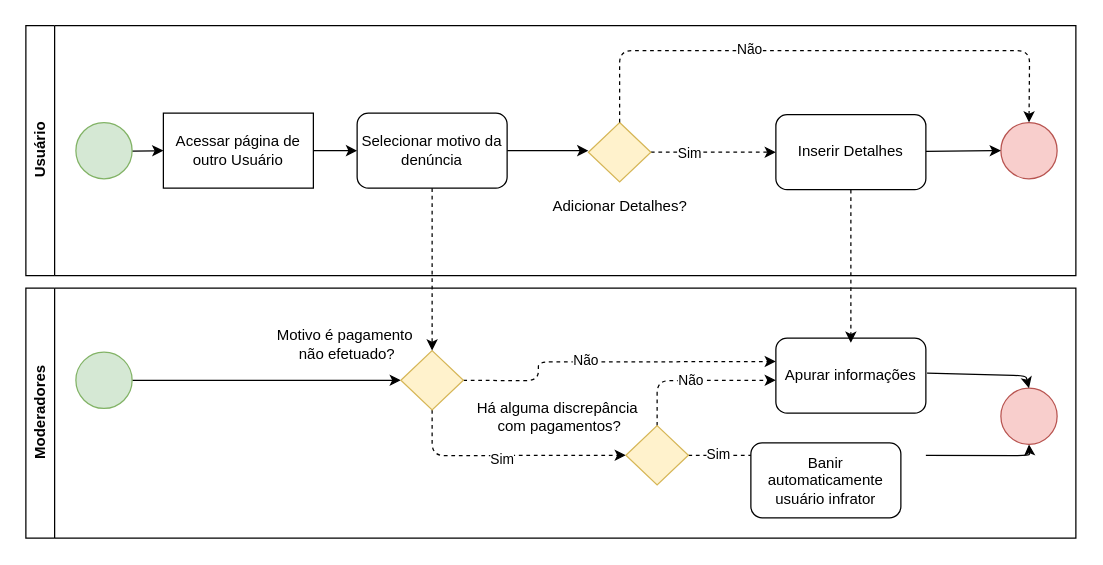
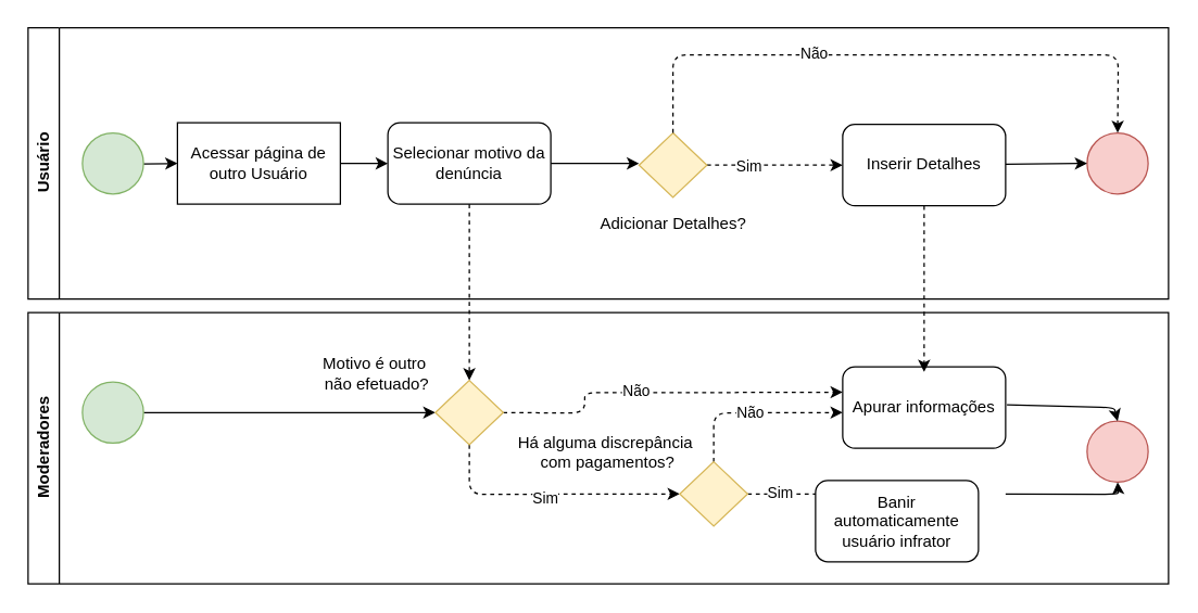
  <mxCell id="0" />
  <mxCell id="1" parent="0" />
  <mxCell id="2" value="Usuário" style="swimlane;horizontal=0;whiteSpace=wrap;html=1;" parent="1" vertex="1"><mxGeometry x="20" y="20" width="840" height="200" as="geometry" /></mxCell>
  <mxCell id="3" style="edgeStyle=none;html=1;entryX=0;entryY=0.5;entryDx=0;entryDy=0;" parent="2" source="4" target="7" edge="1"><mxGeometry relative="1" as="geometry" /></mxCell>
  <mxCell id="4" value="" style="ellipse;whiteSpace=wrap;html=1;aspect=fixed;fillColor=#d5e8d4;strokeColor=#82b366;" parent="2" vertex="1"><mxGeometry x="40" y="77.5" width="45" height="45" as="geometry" /></mxCell>
  <mxCell id="5" value="" style="ellipse;whiteSpace=wrap;html=1;aspect=fixed;fillColor=#f8cecc;strokeColor=#b85450;" parent="2" vertex="1"><mxGeometry x="780" y="77.5" width="45" height="45" as="geometry" /></mxCell>
  <mxCell id="6" style="edgeStyle=none;html=1;entryX=0;entryY=0.5;entryDx=0;entryDy=0;" parent="2" source="7" target="9" edge="1"><mxGeometry relative="1" as="geometry" /></mxCell>
  <mxCell id="7" value="Acessar página de outro Usuário" style="whiteSpace=wrap;html=1;rounded=0;" parent="2" vertex="1"><mxGeometry x="110" y="70" width="120" height="60" as="geometry" /></mxCell>
  <mxCell id="8" style="edgeStyle=none;html=1;entryX=0;entryY=0.5;entryDx=0;entryDy=0;" parent="2" source="9" edge="1"><mxGeometry relative="1" as="geometry"><mxPoint x="450" y="100" as="targetPoint" /></mxGeometry></mxCell>
  <mxCell id="9" value="Selecionar motivo da denúncia" style="rounded=1;whiteSpace=wrap;html=1;" parent="2" vertex="1"><mxGeometry x="265" y="70" width="120" height="60" as="geometry" /></mxCell>
  <mxCell id="10" style="edgeStyle=none;html=1;entryX=0;entryY=0.5;entryDx=0;entryDy=0;dashed=1;" parent="2" source="12" target="17" edge="1"><mxGeometry relative="1" as="geometry" /></mxCell>
  <mxCell id="11" value="Sim" style="edgeLabel;html=1;align=center;verticalAlign=middle;resizable=0;points=[];" parent="10" vertex="1" connectable="0"><mxGeometry x="-0.4" relative="1" as="geometry"><mxPoint as="offset" /></mxGeometry></mxCell>
  <mxCell id="12" value="" style="rhombus;whiteSpace=wrap;html=1;fillColor=#fff2cc;strokeColor=#d6b656;" parent="2" vertex="1"><mxGeometry x="450" y="77.5" width="50" height="47.5" as="geometry" /></mxCell>
  <mxCell id="13" value="Adicionar Detalhes?" style="text;html=1;align=center;verticalAlign=middle;resizable=0;points=[];autosize=1;strokeColor=none;fillColor=none;" parent="2" vertex="1"><mxGeometry x="410" y="130" width="130" height="30" as="geometry" /></mxCell>
  <mxCell id="14" style="edgeStyle=none;html=1;entryX=0.5;entryY=0;entryDx=0;entryDy=0;exitX=0.5;exitY=0;exitDx=0;exitDy=0;dashed=1;" parent="2" source="12" target="5" edge="1"><mxGeometry relative="1" as="geometry"><mxPoint x="475" y="40" as="targetPoint" /><Array as="points"><mxPoint x="475" y="20" /><mxPoint x="803" y="20" /></Array></mxGeometry></mxCell>
  <mxCell id="15" value="Não" style="edgeLabel;html=1;align=center;verticalAlign=middle;resizable=0;points=[];" parent="14" vertex="1" connectable="0"><mxGeometry x="-0.275" y="2" relative="1" as="geometry"><mxPoint as="offset" /></mxGeometry></mxCell>
  <mxCell id="16" style="edgeStyle=none;html=1;entryX=0;entryY=0.5;entryDx=0;entryDy=0;" parent="2" source="17" target="5" edge="1"><mxGeometry relative="1" as="geometry" /></mxCell>
  <mxCell id="17" value="Inserir Detalhes" style="rounded=1;whiteSpace=wrap;html=1;" parent="2" vertex="1"><mxGeometry x="600" y="71.25" width="120" height="60" as="geometry" /></mxCell>
  <mxCell id="18" value="Moderadores" style="swimlane;horizontal=0;whiteSpace=wrap;html=1;" parent="1" vertex="1"><mxGeometry x="20" y="230" width="840" height="200" as="geometry" /></mxCell>
  <mxCell id="19" style="edgeStyle=none;html=1;entryX=0;entryY=0.5;entryDx=0;entryDy=0;" parent="18" source="20" target="26" edge="1"><mxGeometry relative="1" as="geometry" /></mxCell>
  <mxCell id="20" value="" style="ellipse;whiteSpace=wrap;html=1;aspect=fixed;fillColor=#d5e8d4;strokeColor=#82b366;" parent="18" vertex="1"><mxGeometry x="40" y="51.25" width="45" height="45" as="geometry" /></mxCell>
  <mxCell id="21" value="" style="ellipse;whiteSpace=wrap;html=1;aspect=fixed;fillColor=#f8cecc;strokeColor=#b85450;" parent="18" vertex="1"><mxGeometry x="780" y="80" width="45" height="45" as="geometry" /></mxCell>
  <mxCell id="22" style="edgeStyle=none;html=1;entryX=0;entryY=0.5;entryDx=0;entryDy=0;dashed=1;" parent="18" source="26" target="32" edge="1"><mxGeometry relative="1" as="geometry"><Array as="points"><mxPoint x="325" y="134" /></Array></mxGeometry></mxCell>
  <mxCell id="23" value="Sim" style="edgeLabel;html=1;align=center;verticalAlign=middle;resizable=0;points=[];" parent="22" vertex="1" connectable="0"><mxGeometry x="-0.038" y="-3" relative="1" as="geometry"><mxPoint as="offset" /></mxGeometry></mxCell>
  <mxCell id="24" style="edgeStyle=none;html=1;entryX=0;entryY=0.25;entryDx=0;entryDy=0;dashed=1;" parent="18" source="26" edge="1"><mxGeometry relative="1" as="geometry"><Array as="points"><mxPoint x="410" y="74" /><mxPoint x="410" y="59" /><mxPoint x="470" y="59" /></Array><mxPoint x="600" y="58.75" as="targetPoint" /></mxGeometry></mxCell>
  <mxCell id="25" value="Não" style="edgeLabel;html=1;align=center;verticalAlign=middle;resizable=0;points=[];" parent="24" vertex="1" connectable="0"><mxGeometry x="-0.4" y="2" relative="1" as="geometry"><mxPoint x="33" as="offset" /></mxGeometry></mxCell>
  <mxCell id="26" value="" style="rhombus;whiteSpace=wrap;html=1;fillColor=#fff2cc;strokeColor=#d6b656;" parent="18" vertex="1"><mxGeometry x="300" y="50" width="50" height="47.5" as="geometry" /></mxCell>
- <mxCell id="27" value="Motivo é pagamento&lt;br&gt;&amp;nbsp;não efetuado?" style="text;html=1;align=center;verticalAlign=middle;resizable=0;points=[];autosize=1;strokeColor=none;fillColor=none;" parent="18" vertex="1"><mxGeometry x="190" y="25" width="130" height="40" as="geometry" /></mxCell>
+ <mxCell id="27" value="Motivo é outro&lt;br&gt;&amp;nbsp;não efetuado?" style="text;html=1;align=center;verticalAlign=middle;resizable=0;points=[];autosize=1;strokeColor=none;fillColor=none;" parent="18" vertex="1"><mxGeometry x="190" y="25" width="130" height="40" as="geometry" /></mxCell>
  <mxCell id="28" style="edgeStyle=none;html=1;entryX=0;entryY=0.5;entryDx=0;entryDy=0;dashed=1;" parent="18" source="32" edge="1"><mxGeometry relative="1" as="geometry"><mxPoint x="600" y="133.75" as="targetPoint" /></mxGeometry></mxCell>
  <mxCell id="29" value="Sim" style="edgeLabel;html=1;align=center;verticalAlign=middle;resizable=0;points=[];" parent="28" vertex="1" connectable="0"><mxGeometry x="-0.343" y="1" relative="1" as="geometry"><mxPoint as="offset" /></mxGeometry></mxCell>
  <mxCell id="30" style="edgeStyle=none;html=1;entryX=0;entryY=0.5;entryDx=0;entryDy=0;exitX=0.5;exitY=0;exitDx=0;exitDy=0;dashed=1;" parent="18" source="32" edge="1"><mxGeometry relative="1" as="geometry"><Array as="points"><mxPoint x="505" y="74" /></Array><mxPoint x="600" y="73.75" as="targetPoint" /></mxGeometry></mxCell>
  <mxCell id="31" value="Não" style="edgeLabel;html=1;align=center;verticalAlign=middle;resizable=0;points=[];" parent="30" vertex="1" connectable="0"><mxGeometry x="-0.038" relative="1" as="geometry"><mxPoint as="offset" /></mxGeometry></mxCell>
  <mxCell id="32" value="" style="rhombus;whiteSpace=wrap;html=1;fillColor=#fff2cc;strokeColor=#d6b656;" parent="18" vertex="1"><mxGeometry x="480" y="110" width="50" height="47.5" as="geometry" /></mxCell>
  <mxCell id="33" value="Há alguma discrepância&lt;br&gt;&amp;nbsp;com pagamentos?" style="text;html=1;align=center;verticalAlign=middle;resizable=0;points=[];autosize=1;strokeColor=none;fillColor=none;" parent="18" vertex="1"><mxGeometry x="350" y="82.5" width="150" height="40" as="geometry" /></mxCell>
  <mxCell id="34" style="edgeStyle=none;html=1;entryX=0.5;entryY=1;entryDx=0;entryDy=0;" parent="18" target="21" edge="1"><mxGeometry relative="1" as="geometry"><Array as="points"><mxPoint x="803" y="134" /></Array><mxPoint x="720" y="133.855" as="sourcePoint" /></mxGeometry></mxCell>
  <mxCell id="35" style="edgeStyle=none;html=1;entryX=0.5;entryY=0;entryDx=0;entryDy=0;exitX=1.008;exitY=0.404;exitDx=0;exitDy=0;exitPerimeter=0;" parent="18" target="21" edge="1"><mxGeometry relative="1" as="geometry"><Array as="points"><mxPoint x="800" y="70" /></Array><mxPoint x="720.96" y="67.99" as="sourcePoint" /></mxGeometry></mxCell>
  <mxCell id="36" value="Apurar informações" style="rounded=1;whiteSpace=wrap;html=1;" vertex="1" parent="18"><mxGeometry x="600" y="40" width="120" height="60" as="geometry" /></mxCell>
  <mxCell id="37" value="Banir automaticamente usuário infrator" style="rounded=1;whiteSpace=wrap;html=1;" vertex="1" parent="18"><mxGeometry x="580" y="123.75" width="120" height="60" as="geometry" /></mxCell>
  <mxCell id="38" style="edgeStyle=none;html=1;entryX=0.5;entryY=0;entryDx=0;entryDy=0;dashed=1;" parent="1" source="9" target="26" edge="1"><mxGeometry relative="1" as="geometry"><Array as="points" /></mxGeometry></mxCell>
  <mxCell id="39" style="edgeStyle=none;html=1;entryX=0.5;entryY=0;entryDx=0;entryDy=0;dashed=1;" parent="1" source="17" edge="1"><mxGeometry relative="1" as="geometry"><mxPoint x="680" y="273.75" as="targetPoint" /></mxGeometry></mxCell>
